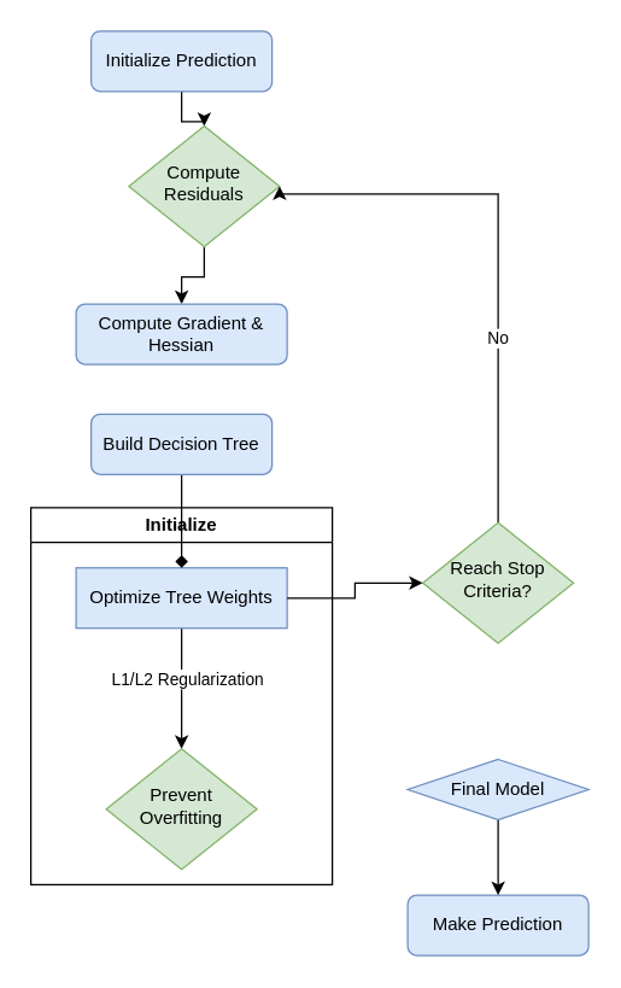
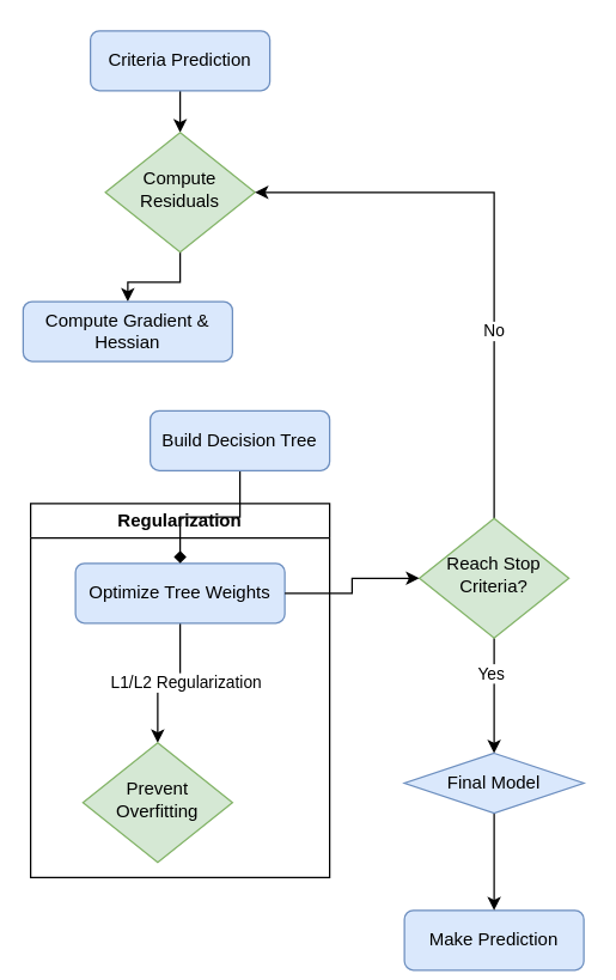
  <mxCell id="0" />
  <mxCell id="1" parent="0" />
- <mxCell id="2" value="Initialize" style="swimlane;whiteSpace=wrap;html=1;" vertex="1" parent="1"><mxGeometry x="20" y="336" width="200" height="250" as="geometry"><mxRectangle x="490" y="40" width="120" height="30" as="alternateBounds" /></mxGeometry></mxCell>
+ <mxCell id="2" value="Regularization" style="swimlane;whiteSpace=wrap;html=1;" vertex="1" parent="1"><mxGeometry x="20" y="336" width="200" height="250" as="geometry"><mxRectangle x="490" y="40" width="120" height="30" as="alternateBounds" /></mxGeometry></mxCell>
  <mxCell id="3" style="edgeStyle=orthogonalEdgeStyle;rounded=0;orthogonalLoop=1;jettySize=auto;html=1;entryX=0.5;entryY=0;entryDx=0;entryDy=0;" edge="1" parent="2" source="5" target="6"><mxGeometry relative="1" as="geometry" /></mxCell>
  <mxCell id="4" value="L1/L2 Regularization" style="edgeLabel;html=1;align=center;verticalAlign=middle;resizable=0;points=[];" vertex="1" connectable="0" parent="3"><mxGeometry x="-0.175" y="3" relative="1" as="geometry"><mxPoint as="offset" /></mxGeometry></mxCell>
- <mxCell id="5" value="Optimize Tree Weights" style="whiteSpace=wrap;html=1;fontSize=12;glass=0;strokeWidth=1;shadow=0;fillColor=#dae8fc;strokeColor=#6c8ebf;rounded=0;" vertex="1" parent="2"><mxGeometry x="30" y="40" width="140" height="40" as="geometry" /></mxCell>
- <mxCell id="6" value="Prevent Overfitting" style="rhombus;whiteSpace=wrap;html=1;shadow=0;fontFamily=Helvetica;fontSize=12;align=center;strokeWidth=1;spacing=6;spacingTop=-4;fillColor=#d5e8d4;strokeColor=#82b366;" vertex="1" parent="2"><mxGeometry x="50" y="160" width="100" height="80" as="geometry" /></mxCell>
+ <mxCell id="5" value="Optimize Tree Weights" style="rounded=1;whiteSpace=wrap;html=1;fontSize=12;glass=0;strokeWidth=1;shadow=0;fillColor=#dae8fc;strokeColor=#6c8ebf;" vertex="1" parent="2"><mxGeometry x="30" y="40" width="140" height="40" as="geometry" /></mxCell>
+ <mxCell id="6" value="Prevent Overfitting" style="rhombus;whiteSpace=wrap;html=1;shadow=0;fontFamily=Helvetica;fontSize=12;align=center;strokeWidth=1;spacing=6;spacingTop=-4;fillColor=#d5e8d4;strokeColor=#82b366;" vertex="1" parent="2"><mxGeometry x="35" y="160" width="100" height="80" as="geometry" /></mxCell>
  <mxCell id="7" style="edgeStyle=orthogonalEdgeStyle;rounded=0;orthogonalLoop=1;jettySize=auto;html=1;entryX=0.5;entryY=0;entryDx=0;entryDy=0;" edge="1" parent="1" source="8" target="10"><mxGeometry relative="1" as="geometry" /></mxCell>
- <mxCell id="8" value="Initialize Prediction" style="rounded=1;whiteSpace=wrap;html=1;fontSize=12;glass=0;strokeWidth=1;shadow=0;fillColor=#dae8fc;strokeColor=#6c8ebf;" parent="1" vertex="1"><mxGeometry x="60" y="20" width="120" height="40" as="geometry" /></mxCell>
+ <mxCell id="8" value="Criteria Prediction" style="rounded=1;whiteSpace=wrap;html=1;fontSize=12;glass=0;strokeWidth=1;shadow=0;fillColor=#dae8fc;strokeColor=#6c8ebf;" parent="1" vertex="1"><mxGeometry x="60" y="20" width="120" height="40" as="geometry" /></mxCell>
  <mxCell id="9" style="edgeStyle=orthogonalEdgeStyle;rounded=0;orthogonalLoop=1;jettySize=auto;html=1;entryX=0.5;entryY=0;entryDx=0;entryDy=0;" edge="1" parent="1" source="10" target="13"><mxGeometry relative="1" as="geometry"><mxPoint x="120" y="270" as="targetPoint" /></mxGeometry></mxCell>
- <mxCell id="10" value="Compute Residuals" style="rhombus;whiteSpace=wrap;html=1;shadow=0;fontFamily=Helvetica;fontSize=12;align=center;strokeWidth=1;spacing=6;spacingTop=-4;fillColor=#d5e8d4;strokeColor=#82b366;" parent="1" vertex="1"><mxGeometry x="85" y="83" width="100" height="80" as="geometry" /></mxCell>
+ <mxCell id="10" value="Compute Residuals" style="rhombus;whiteSpace=wrap;html=1;shadow=0;fontFamily=Helvetica;fontSize=12;align=center;strokeWidth=1;spacing=6;spacingTop=-4;fillColor=#d5e8d4;strokeColor=#82b366;" parent="1" vertex="1"><mxGeometry x="70" y="88" width="100" height="80" as="geometry" /></mxCell>
  <mxCell id="11" style="edgeStyle=orthogonalEdgeStyle;rounded=0;orthogonalLoop=1;jettySize=auto;html=1;endArrow=diamond;" edge="1" parent="1" source="12" target="5"><mxGeometry relative="1" as="geometry" /></mxCell>
- <mxCell id="12" value="Build Decision Tree" style="rounded=1;whiteSpace=wrap;html=1;fontSize=12;glass=0;strokeWidth=1;shadow=0;fillColor=#dae8fc;strokeColor=#6c8ebf;" parent="1" vertex="1"><mxGeometry x="60" y="274" width="120" height="40" as="geometry" /></mxCell>
- <mxCell id="13" value="Compute Gradient &amp;amp; Hessian" style="rounded=1;whiteSpace=wrap;html=1;fontSize=12;glass=0;strokeWidth=1;shadow=0;fillColor=#dae8fc;strokeColor=#6c8ebf;" vertex="1" parent="1"><mxGeometry x="50" y="201" width="140" height="40" as="geometry" /></mxCell>
+ <mxCell id="12" value="Build Decision Tree" style="rounded=1;whiteSpace=wrap;html=1;fontSize=12;glass=0;strokeWidth=1;shadow=0;fillColor=#dae8fc;strokeColor=#6c8ebf;" parent="1" vertex="1"><mxGeometry x="100" y="274" width="120" height="40" as="geometry" /></mxCell>
+ <mxCell id="13" value="Compute Gradient &amp;amp; Hessian" style="rounded=1;whiteSpace=wrap;html=1;fontSize=12;glass=0;strokeWidth=1;shadow=0;fillColor=#dae8fc;strokeColor=#6c8ebf;" vertex="1" parent="1"><mxGeometry x="15" y="201" width="140" height="40" as="geometry" /></mxCell>
+ <mxCell id="14" style="edgeStyle=orthogonalEdgeStyle;rounded=0;orthogonalLoop=1;jettySize=auto;html=1;entryX=0.5;entryY=0;entryDx=0;entryDy=0;" edge="1" parent="1" source="18" target="21"><mxGeometry relative="1" as="geometry" /></mxCell>
+ <mxCell id="15" value="Yes" style="edgeLabel;html=1;align=center;verticalAlign=middle;resizable=0;points=[];" vertex="1" connectable="0" parent="14"><mxGeometry x="-0.4" y="-3" relative="1" as="geometry"><mxPoint as="offset" /></mxGeometry></mxCell>
  <mxCell id="16" style="edgeStyle=orthogonalEdgeStyle;rounded=0;orthogonalLoop=1;jettySize=auto;html=1;entryX=1;entryY=0.5;entryDx=0;entryDy=0;" edge="1" parent="1" source="18" target="10"><mxGeometry relative="1" as="geometry"><Array as="points"><mxPoint x="330" y="128" /></Array></mxGeometry></mxCell>
  <mxCell id="17" value="No" style="edgeLabel;html=1;align=center;verticalAlign=middle;resizable=0;points=[];" vertex="1" connectable="0" parent="16"><mxGeometry x="-0.333" y="1" relative="1" as="geometry"><mxPoint as="offset" /></mxGeometry></mxCell>
  <mxCell id="18" value="Reach Stop Criteria?" style="rhombus;whiteSpace=wrap;html=1;shadow=0;fontFamily=Helvetica;fontSize=12;align=center;strokeWidth=1;spacing=6;spacingTop=-4;fillColor=#d5e8d4;strokeColor=#82b366;" vertex="1" parent="1"><mxGeometry x="280" y="346" width="100" height="80" as="geometry" /></mxCell>
- <mxCell id="19" value="Make Prediction" style="rounded=1;whiteSpace=wrap;html=1;fontSize=12;glass=0;strokeWidth=1;shadow=0;fillColor=#dae8fc;strokeColor=#6c8ebf;" vertex="1" parent="1"><mxGeometry x="270" y="593" width="120" height="40" as="geometry" /></mxCell>
+ <mxCell id="19" value="Make Prediction" style="rounded=1;whiteSpace=wrap;html=1;fontSize=12;glass=0;strokeWidth=1;shadow=0;fillColor=#dae8fc;strokeColor=#6c8ebf;" vertex="1" parent="1"><mxGeometry x="270" y="608" width="120" height="40" as="geometry" /></mxCell>
  <mxCell id="20" style="edgeStyle=orthogonalEdgeStyle;rounded=0;orthogonalLoop=1;jettySize=auto;html=1;entryX=0.5;entryY=0;entryDx=0;entryDy=0;" edge="1" parent="1" source="21" target="19"><mxGeometry relative="1" as="geometry" /></mxCell>
  <mxCell id="21" value="Final Model" style="rhombus;whiteSpace=wrap;html=1;fontSize=12;glass=0;strokeWidth=1;shadow=0;fillColor=#dae8fc;strokeColor=#6c8ebf;" vertex="1" parent="1"><mxGeometry x="270" y="503" width="120" height="40" as="geometry" /></mxCell>
  <mxCell id="22" style="edgeStyle=orthogonalEdgeStyle;rounded=0;orthogonalLoop=1;jettySize=auto;html=1;" edge="1" parent="1" source="5" target="18"><mxGeometry relative="1" as="geometry" /></mxCell>
